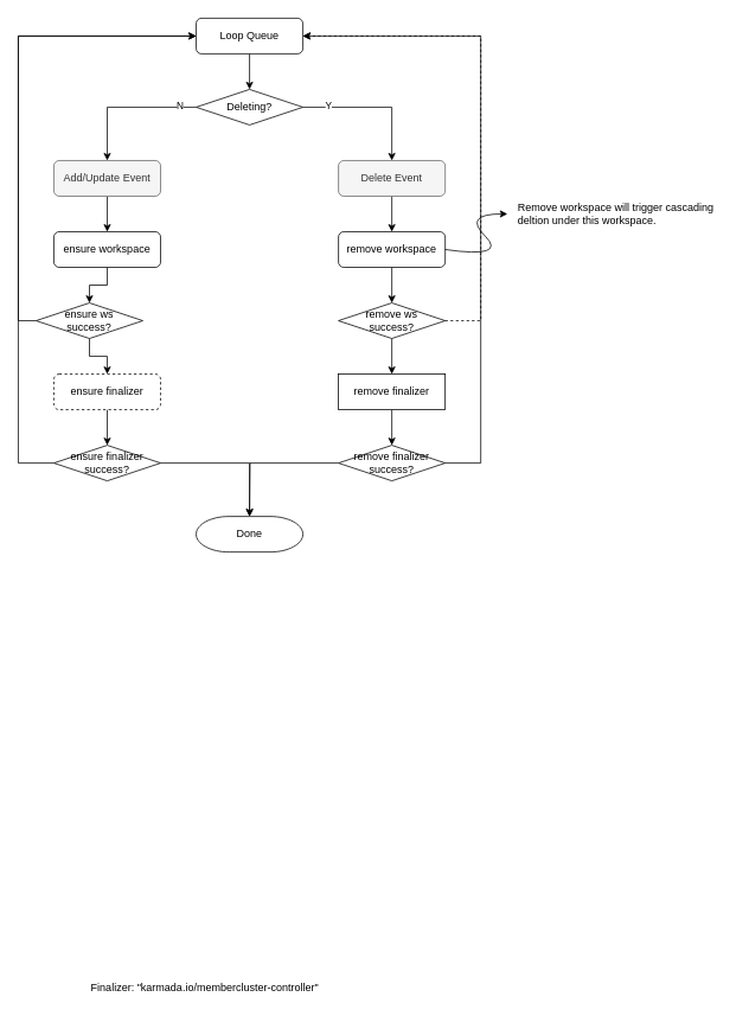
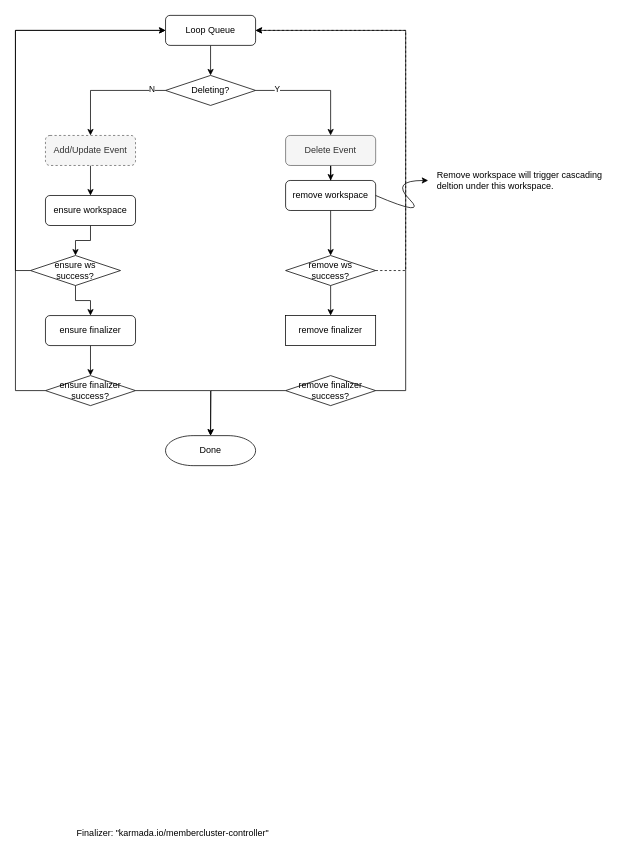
  <mxCell id="0" />
  <mxCell id="1" parent="0" />
  <mxCell id="2" value="" style="edgeStyle=orthogonalEdgeStyle;rounded=0;orthogonalLoop=1;jettySize=auto;html=1;" edge="1" parent="1" source="3" target="8"><mxGeometry relative="1" as="geometry" /></mxCell>
  <mxCell id="3" value="Loop Queue" style="rounded=1;whiteSpace=wrap;html=1;" vertex="1" parent="1"><mxGeometry x="220" y="20" width="120" height="40" as="geometry" /></mxCell>
  <mxCell id="4" style="edgeStyle=orthogonalEdgeStyle;rounded=0;orthogonalLoop=1;jettySize=auto;html=1;entryX=0.5;entryY=0;entryDx=0;entryDy=0;" edge="1" parent="1" source="8" target="12"><mxGeometry relative="1" as="geometry" /></mxCell>
  <mxCell id="5" value="Y" style="edgeLabel;html=1;align=center;verticalAlign=middle;resizable=0;points=[];" vertex="1" connectable="0" parent="4"><mxGeometry x="-0.65" y="2" relative="1" as="geometry"><mxPoint as="offset" /></mxGeometry></mxCell>
  <mxCell id="6" style="edgeStyle=orthogonalEdgeStyle;rounded=0;orthogonalLoop=1;jettySize=auto;html=1;entryX=0.5;entryY=0;entryDx=0;entryDy=0;" edge="1" parent="1" source="8" target="10"><mxGeometry relative="1" as="geometry" /></mxCell>
  <mxCell id="7" value="N" style="edgeLabel;html=1;align=center;verticalAlign=middle;resizable=0;points=[];" vertex="1" connectable="0" parent="6"><mxGeometry x="-0.762" y="-2" relative="1" as="geometry"><mxPoint as="offset" /></mxGeometry></mxCell>
  <mxCell id="8" value="Deleting?" style="strokeWidth=1;html=1;shape=mxgraph.flowchart.decision;whiteSpace=wrap;" vertex="1" parent="1"><mxGeometry x="220" y="100" width="120" height="40" as="geometry" /></mxCell>
  <mxCell id="9" value="" style="edgeStyle=orthogonalEdgeStyle;rounded=0;orthogonalLoop=1;jettySize=auto;html=1;" edge="1" parent="1" source="10" target="20"><mxGeometry relative="1" as="geometry" /></mxCell>
- <mxCell id="10" value="Add/Update Event" style="rounded=1;whiteSpace=wrap;html=1;labelBackgroundColor=none;fillColor=#f5f5f5;strokeColor=#666666;fontColor=#333333;" vertex="1" parent="1"><mxGeometry x="60" y="180" width="120" height="40" as="geometry" /></mxCell>
+ <mxCell id="10" value="Add/Update Event" style="rounded=1;whiteSpace=wrap;html=1;labelBackgroundColor=none;fillColor=#f5f5f5;strokeColor=#666666;fontColor=#333333;dashed=1;" vertex="1" parent="1"><mxGeometry x="60" y="180" width="120" height="40" as="geometry" /></mxCell>
  <mxCell id="11" value="" style="edgeStyle=orthogonalEdgeStyle;rounded=0;orthogonalLoop=1;jettySize=auto;html=1;" edge="1" parent="1" source="12" target="28"><mxGeometry relative="1" as="geometry" /></mxCell>
  <mxCell id="12" value="Delete Event" style="rounded=1;whiteSpace=wrap;html=1;fillColor=#f5f5f5;strokeColor=#666666;fontColor=#333333;" vertex="1" parent="1"><mxGeometry x="380" y="180" width="120" height="40" as="geometry" /></mxCell>
  <mxCell id="13" value="" style="edgeStyle=orthogonalEdgeStyle;rounded=0;orthogonalLoop=1;jettySize=auto;html=1;" edge="1" parent="1" source="14" target="18"><mxGeometry relative="1" as="geometry" /></mxCell>
- <mxCell id="14" value="ensure finalizer" style="rounded=1;whiteSpace=wrap;html=1;dashed=1;" vertex="1" parent="1"><mxGeometry x="60" y="420" width="120" height="40" as="geometry" /></mxCell>
+ <mxCell id="14" value="ensure finalizer" style="rounded=1;whiteSpace=wrap;html=1;" vertex="1" parent="1"><mxGeometry x="60" y="420" width="120" height="40" as="geometry" /></mxCell>
  <mxCell id="15" value="Finalizer: &quot;karmada.io/membercluster-controller&quot;" style="text;html=1;strokeColor=none;fillColor=none;align=left;verticalAlign=middle;whiteSpace=wrap;rounded=0;fontStyle=0" vertex="1" parent="1"><mxGeometry x="100" y="1100" width="320" height="20" as="geometry" /></mxCell>
  <mxCell id="16" style="edgeStyle=orthogonalEdgeStyle;rounded=0;orthogonalLoop=1;jettySize=auto;html=1;entryX=0.5;entryY=0;entryDx=0;entryDy=0;entryPerimeter=0;" edge="1" parent="1" source="18" target="34"><mxGeometry relative="1" as="geometry" /></mxCell>
  <mxCell id="17" style="edgeStyle=orthogonalEdgeStyle;rounded=0;orthogonalLoop=1;jettySize=auto;html=1;" edge="1" parent="1" source="18"><mxGeometry relative="1" as="geometry"><mxPoint x="220" y="40" as="targetPoint" /><Array as="points"><mxPoint x="20" y="520" /><mxPoint x="20" y="40" /></Array></mxGeometry></mxCell>
  <mxCell id="18" value="ensure finalizer&lt;br&gt;success?" style="strokeWidth=1;html=1;shape=mxgraph.flowchart.decision;whiteSpace=wrap;" vertex="1" parent="1"><mxGeometry x="60" y="500" width="120" height="40" as="geometry" /></mxCell>
  <mxCell id="19" value="" style="edgeStyle=orthogonalEdgeStyle;rounded=0;orthogonalLoop=1;jettySize=auto;html=1;" edge="1" parent="1" source="20" target="23"><mxGeometry relative="1" as="geometry" /></mxCell>
  <mxCell id="20" value="ensure workspace" style="rounded=1;whiteSpace=wrap;html=1;" vertex="1" parent="1"><mxGeometry x="60" y="260" width="120" height="40" as="geometry" /></mxCell>
  <mxCell id="21" value="" style="edgeStyle=orthogonalEdgeStyle;rounded=0;orthogonalLoop=1;jettySize=auto;html=1;" edge="1" parent="1" source="23" target="14"><mxGeometry relative="1" as="geometry" /></mxCell>
  <mxCell id="22" style="edgeStyle=orthogonalEdgeStyle;rounded=0;orthogonalLoop=1;jettySize=auto;html=1;entryX=0;entryY=0.5;entryDx=0;entryDy=0;" edge="1" parent="1" source="23" target="3"><mxGeometry relative="1" as="geometry"><Array as="points"><mxPoint x="20" y="360" /><mxPoint x="20" y="40" /></Array></mxGeometry></mxCell>
  <mxCell id="23" value="ensure ws&lt;br&gt;success?" style="strokeWidth=1;html=1;shape=mxgraph.flowchart.decision;whiteSpace=wrap;" vertex="1" parent="1"><mxGeometry x="40" y="340" width="120" height="40" as="geometry" /></mxCell>
  <mxCell id="24" value="" style="edgeStyle=orthogonalEdgeStyle;rounded=0;orthogonalLoop=1;jettySize=auto;html=1;" edge="1" parent="1" source="26" target="30"><mxGeometry relative="1" as="geometry" /></mxCell>
  <mxCell id="25" style="edgeStyle=orthogonalEdgeStyle;rounded=0;orthogonalLoop=1;jettySize=auto;html=1;entryX=1;entryY=0.5;entryDx=0;entryDy=0;dashed=1;" edge="1" parent="1" source="26" target="3"><mxGeometry relative="1" as="geometry"><Array as="points"><mxPoint x="540" y="360" /><mxPoint x="540" y="40" /></Array></mxGeometry></mxCell>
  <mxCell id="26" value="remove ws&lt;br&gt;success?" style="strokeWidth=1;html=1;shape=mxgraph.flowchart.decision;whiteSpace=wrap;" vertex="1" parent="1"><mxGeometry x="380" y="340" width="120" height="40" as="geometry" /></mxCell>
  <mxCell id="27" value="" style="edgeStyle=orthogonalEdgeStyle;rounded=0;orthogonalLoop=1;jettySize=auto;html=1;" edge="1" parent="1" source="28" target="26"><mxGeometry relative="1" as="geometry" /></mxCell>
- <mxCell id="28" value="remove workspace" style="rounded=1;whiteSpace=wrap;html=1;" vertex="1" parent="1"><mxGeometry x="380" y="260" width="120" height="40" as="geometry" /></mxCell>
- <mxCell id="29" value="" style="edgeStyle=orthogonalEdgeStyle;rounded=0;orthogonalLoop=1;jettySize=auto;html=1;" edge="1" parent="1" source="30" target="33"><mxGeometry relative="1" as="geometry" /></mxCell>
+ <mxCell id="28" value="remove workspace" style="rounded=1;whiteSpace=wrap;html=1;" vertex="1" parent="1"><mxGeometry x="380" y="240" width="120" height="40" as="geometry" /></mxCell>
  <mxCell id="30" value="remove finalizer" style="whiteSpace=wrap;html=1;rounded=0;" vertex="1" parent="1"><mxGeometry x="380" y="420" width="120" height="40" as="geometry" /></mxCell>
  <mxCell id="31" style="edgeStyle=orthogonalEdgeStyle;rounded=0;orthogonalLoop=1;jettySize=auto;html=1;" edge="1" parent="1" source="33"><mxGeometry relative="1" as="geometry"><mxPoint x="280" y="580" as="targetPoint" /></mxGeometry></mxCell>
  <mxCell id="32" style="edgeStyle=orthogonalEdgeStyle;rounded=0;orthogonalLoop=1;jettySize=auto;html=1;" edge="1" parent="1" source="33"><mxGeometry relative="1" as="geometry"><mxPoint x="340" y="40" as="targetPoint" /><Array as="points"><mxPoint x="540" y="520" /><mxPoint x="540" y="40" /></Array></mxGeometry></mxCell>
  <mxCell id="33" value="remove finalizer&lt;br&gt;success?" style="strokeWidth=1;html=1;shape=mxgraph.flowchart.decision;whiteSpace=wrap;" vertex="1" parent="1"><mxGeometry x="380" y="500" width="120" height="40" as="geometry" /></mxCell>
  <mxCell id="34" value="Done" style="strokeWidth=1;html=1;shape=mxgraph.flowchart.terminator;whiteSpace=wrap;align=center;" vertex="1" parent="1"><mxGeometry x="220" y="580" width="120" height="40" as="geometry" /></mxCell>
  <mxCell id="35" value="Remove workspace will trigger cascading deltion under this workspace.&amp;nbsp;" style="text;html=1;strokeColor=none;fillColor=none;align=left;verticalAlign=middle;whiteSpace=wrap;rounded=0;" vertex="1" parent="1"><mxGeometry x="580" y="220" width="240" height="40" as="geometry" /></mxCell>
  <mxCell id="36" value="" style="curved=1;endArrow=classic;html=1;exitX=1;exitY=0.5;exitDx=0;exitDy=0;" edge="1" parent="1" source="28"><mxGeometry width="50" height="50" relative="1" as="geometry"><mxPoint x="520" y="290" as="sourcePoint" /><mxPoint x="570" y="240" as="targetPoint" /><Array as="points"><mxPoint x="570" y="290" /><mxPoint x="520" y="240" /></Array></mxGeometry></mxCell>
